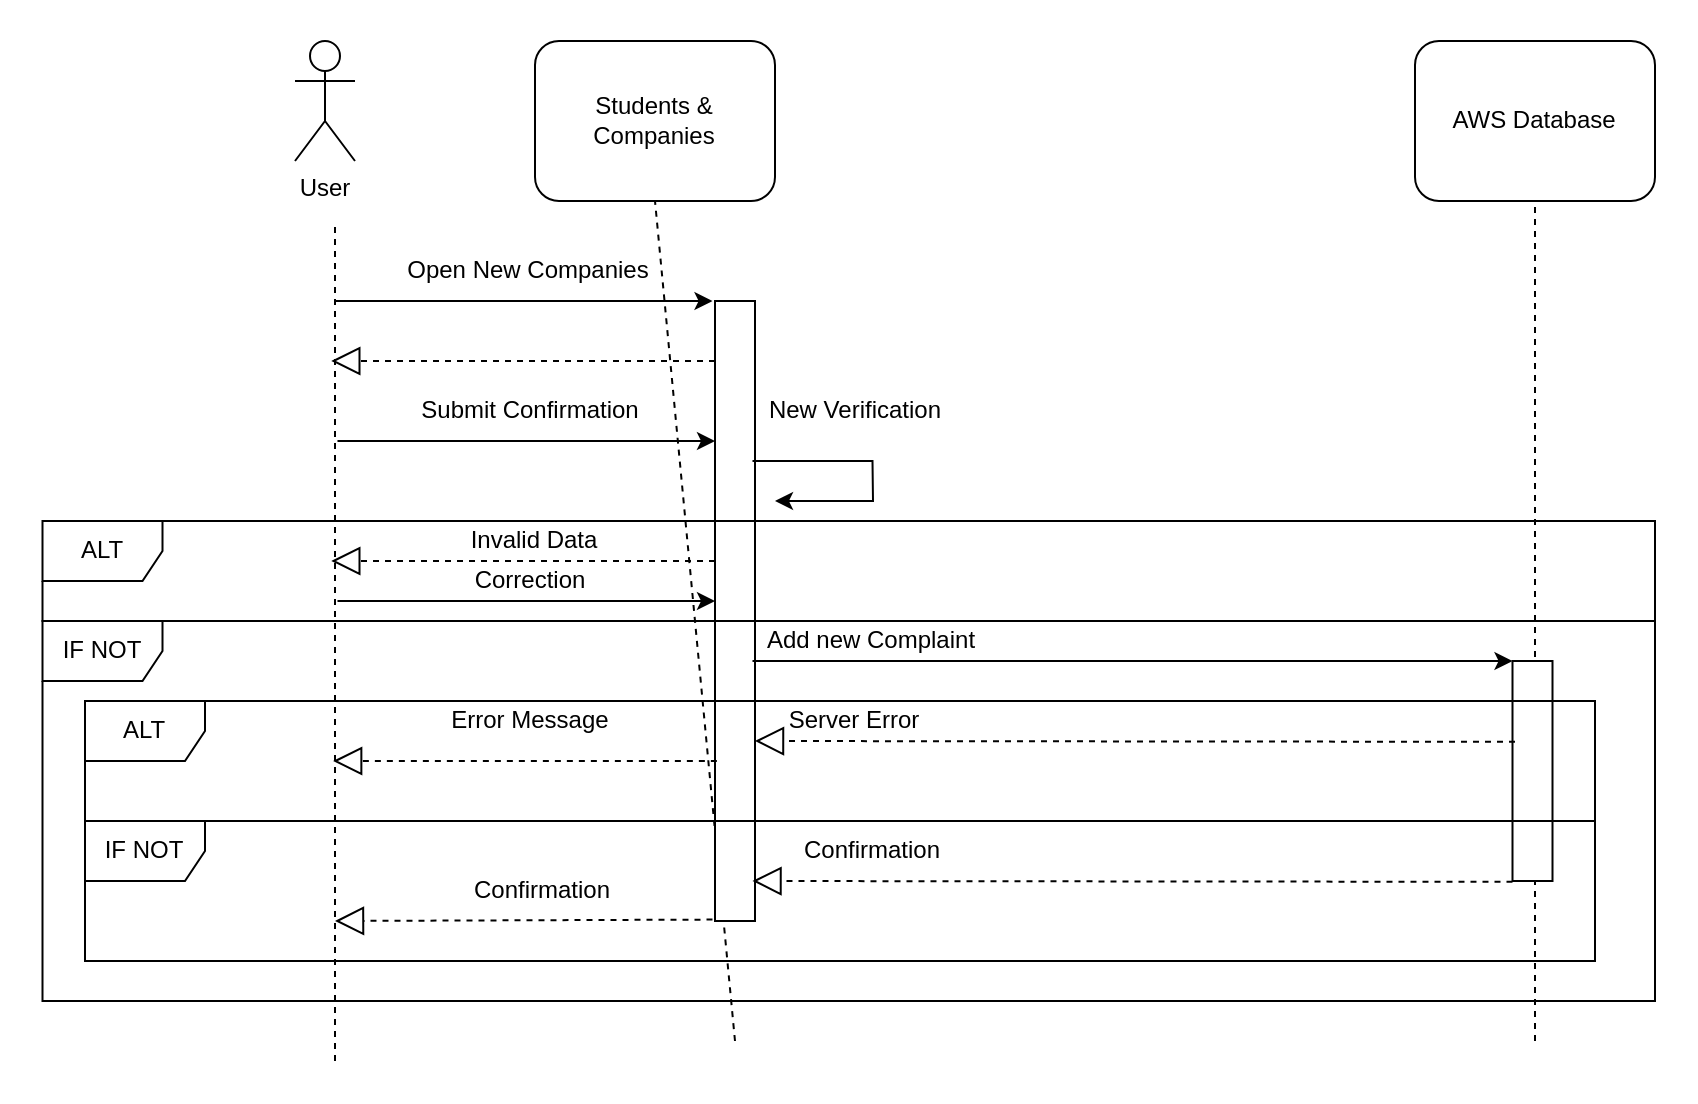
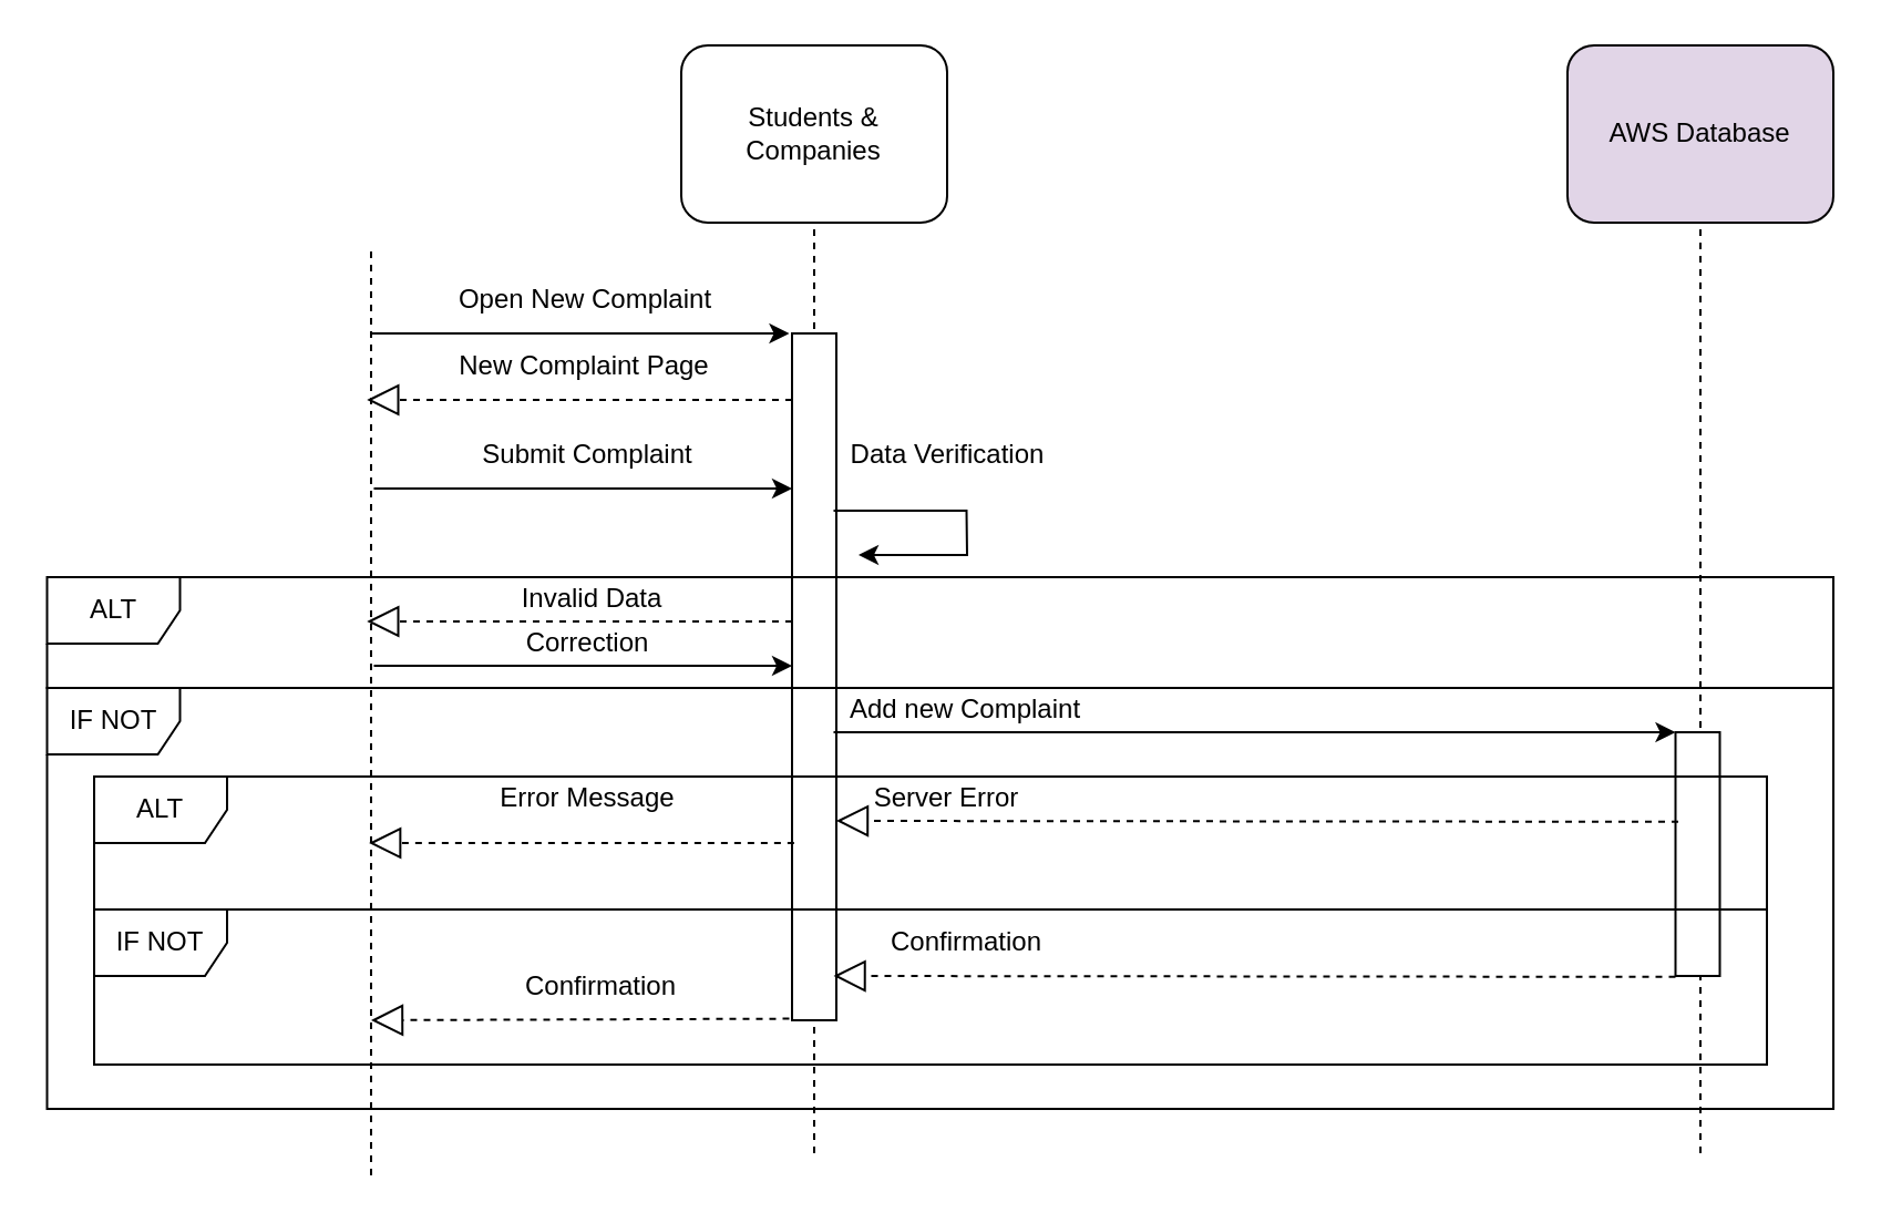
  <mxCell id="0" />
  <mxCell id="1" parent="0" />
- <mxCell id="2" value="&lt;div&gt;User&lt;/div&gt;" style="shape=umlActor;verticalLabelPosition=bottom;verticalAlign=top;html=1;outlineConnect=0;" parent="1" vertex="1"><mxGeometry x="147" y="20" width="30" height="60" as="geometry" /></mxCell>
- <mxCell id="3" value="&lt;div&gt;Students &amp;amp; Companies&lt;/div&gt;" style="rounded=1;whiteSpace=wrap;html=1;" parent="1" vertex="1"><mxGeometry x="267" y="20" width="120" height="80" as="geometry" /></mxCell>
- <mxCell id="4" value="AWS Database" style="rounded=1;whiteSpace=wrap;html=1;" parent="1" vertex="1"><mxGeometry x="707" y="20" width="120" height="80" as="geometry" /></mxCell>
+ <mxCell id="3" value="&lt;div&gt;Students &amp;amp; Companies&lt;/div&gt;" style="rounded=1;whiteSpace=wrap;html=1;" parent="1" vertex="1"><mxGeometry x="307" y="20" width="120" height="80" as="geometry" /></mxCell>
+ <mxCell id="4" value="AWS Database" style="rounded=1;whiteSpace=wrap;html=1;fillColor=#e1d5e7;" parent="1" vertex="1"><mxGeometry x="707" y="20" width="120" height="80" as="geometry" /></mxCell>
  <mxCell id="5" value="" style="endArrow=none;dashed=1;html=1;rounded=0;" parent="1" edge="1"><mxGeometry width="50" height="50" relative="1" as="geometry"><mxPoint x="167" y="530" as="sourcePoint" /><mxPoint x="167" y="110" as="targetPoint" /></mxGeometry></mxCell>
  <mxCell id="6" value="" style="endArrow=none;dashed=1;html=1;rounded=0;entryX=0.5;entryY=1;entryDx=0;entryDy=0;" parent="1" target="4" edge="1"><mxGeometry width="50" height="50" relative="1" as="geometry"><mxPoint x="767" y="520" as="sourcePoint" /><mxPoint x="766" y="380" as="targetPoint" /></mxGeometry></mxCell>
  <mxCell id="7" value="" style="endArrow=none;dashed=1;html=1;rounded=0;entryX=0.5;entryY=1;entryDx=0;entryDy=0;" parent="1" target="3" edge="1"><mxGeometry width="50" height="50" relative="1" as="geometry"><mxPoint x="367" y="520" as="sourcePoint" /><mxPoint x="367" y="420" as="targetPoint" /></mxGeometry></mxCell>
  <mxCell id="8" value="" style="rounded=0;whiteSpace=wrap;html=1;" parent="1" vertex="1"><mxGeometry x="357" y="150" width="20" height="310" as="geometry" /></mxCell>
  <mxCell id="9" value="" style="rounded=0;whiteSpace=wrap;html=1;" parent="1" vertex="1"><mxGeometry x="755.75" y="330" width="20" height="110" as="geometry" /></mxCell>
  <mxCell id="10" value="" style="endArrow=classic;html=1;rounded=0;entryX=0;entryY=0;entryDx=0;entryDy=0;" parent="1" edge="1"><mxGeometry width="50" height="50" relative="1" as="geometry"><mxPoint x="375.75" y="330" as="sourcePoint" /><mxPoint x="755.75" y="330" as="targetPoint" /></mxGeometry></mxCell>
  <mxCell id="11" value="" style="endArrow=block;dashed=1;endFill=0;endSize=12;html=1;rounded=0;" edge="1" parent="1"><mxGeometry width="160" relative="1" as="geometry"><mxPoint x="357.93" y="380" as="sourcePoint" /><mxPoint x="166.06" y="380" as="targetPoint" /></mxGeometry></mxCell>
  <mxCell id="12" value="Add new Complaint" style="text;html=1;align=center;verticalAlign=middle;whiteSpace=wrap;rounded=0;" vertex="1" parent="1"><mxGeometry x="348.25" y="310" width="175" height="20" as="geometry" /></mxCell>
  <mxCell id="13" value="ALT" style="shape=umlFrame;whiteSpace=wrap;html=1;pointerEvents=0;" vertex="1" parent="1"><mxGeometry x="42" y="350" width="755" height="60" as="geometry" /></mxCell>
  <mxCell id="14" value="" style="endArrow=block;dashed=1;endFill=0;endSize=12;html=1;rounded=0;" edge="1" parent="1"><mxGeometry width="160" relative="1" as="geometry"><mxPoint x="757" y="370.41" as="sourcePoint" /><mxPoint x="377" y="370" as="targetPoint" /></mxGeometry></mxCell>
  <mxCell id="15" value="Server Error" style="text;html=1;align=center;verticalAlign=middle;whiteSpace=wrap;rounded=0;" vertex="1" parent="1"><mxGeometry x="377" y="350" width="100" height="20" as="geometry" /></mxCell>
  <mxCell id="16" value="Error Message" style="text;html=1;align=center;verticalAlign=middle;whiteSpace=wrap;rounded=0;" vertex="1" parent="1"><mxGeometry x="215.13" y="345" width="100" height="30" as="geometry" /></mxCell>
  <mxCell id="17" value="IF NOT" style="shape=umlFrame;whiteSpace=wrap;html=1;pointerEvents=0;" vertex="1" parent="1"><mxGeometry x="42" y="410" width="755" height="70" as="geometry" /></mxCell>
  <mxCell id="18" value="" style="endArrow=block;dashed=1;endFill=0;endSize=12;html=1;rounded=0;" edge="1" parent="1"><mxGeometry width="160" relative="1" as="geometry"><mxPoint x="755.75" y="440.41" as="sourcePoint" /><mxPoint x="375.75" y="440" as="targetPoint" /></mxGeometry></mxCell>
  <mxCell id="19" value="Confirmation" style="text;html=1;align=center;verticalAlign=middle;whiteSpace=wrap;rounded=0;" vertex="1" parent="1"><mxGeometry x="385.75" y="410" width="100" height="30" as="geometry" /></mxCell>
  <mxCell id="20" value="" style="endArrow=block;dashed=1;endFill=0;endSize=12;html=1;rounded=0;" edge="1" parent="1"><mxGeometry width="160" relative="1" as="geometry"><mxPoint x="355.75" y="459.29" as="sourcePoint" /><mxPoint x="167" y="460" as="targetPoint" /></mxGeometry></mxCell>
  <mxCell id="21" value="Confirmation" style="text;html=1;align=center;verticalAlign=middle;whiteSpace=wrap;rounded=0;" vertex="1" parent="1"><mxGeometry x="220.75" y="430" width="100" height="30" as="geometry" /></mxCell>
  <mxCell id="22" value="" style="endArrow=classic;html=1;rounded=0;" edge="1" parent="1"><mxGeometry width="50" height="50" relative="1" as="geometry"><mxPoint x="167" y="150" as="sourcePoint" /><mxPoint x="355.76" y="150" as="targetPoint" /></mxGeometry></mxCell>
- <mxCell id="23" value="Open New Companies" style="text;html=1;align=center;verticalAlign=middle;whiteSpace=wrap;rounded=0;" vertex="1" parent="1"><mxGeometry x="173.88" y="120" width="180" height="30" as="geometry" /></mxCell>
+ <mxCell id="23" value="Open New Complaint" style="text;html=1;align=center;verticalAlign=middle;whiteSpace=wrap;rounded=0;" vertex="1" parent="1"><mxGeometry x="173.88" y="120" width="180" height="30" as="geometry" /></mxCell>
  <mxCell id="24" value="" style="endArrow=block;dashed=1;endFill=0;endSize=12;html=1;rounded=0;" edge="1" parent="1"><mxGeometry width="160" relative="1" as="geometry"><mxPoint x="357" y="180" as="sourcePoint" /><mxPoint x="165.13" y="180" as="targetPoint" /></mxGeometry></mxCell>
+ <mxCell id="25" value="New Complaint Page" style="text;html=1;align=center;verticalAlign=middle;whiteSpace=wrap;rounded=0;" vertex="1" parent="1"><mxGeometry x="202.48" y="150" width="122.8" height="30" as="geometry" /></mxCell>
  <mxCell id="26" value="" style="endArrow=classic;html=1;rounded=0;" edge="1" parent="1"><mxGeometry width="50" height="50" relative="1" as="geometry"><mxPoint x="168.24" y="220" as="sourcePoint" /><mxPoint x="357" y="220" as="targetPoint" /></mxGeometry></mxCell>
- <mxCell id="27" value="Submit Confirmation" style="text;html=1;align=center;verticalAlign=middle;whiteSpace=wrap;rounded=0;" vertex="1" parent="1"><mxGeometry x="175.12" y="190" width="180" height="30" as="geometry" /></mxCell>
+ <mxCell id="27" value="Submit Complaint" style="text;html=1;align=center;verticalAlign=middle;whiteSpace=wrap;rounded=0;" vertex="1" parent="1"><mxGeometry x="175.12" y="190" width="180" height="30" as="geometry" /></mxCell>
  <mxCell id="28" value="" style="endArrow=classic;html=1;rounded=0;" edge="1" parent="1"><mxGeometry width="50" height="50" relative="1" as="geometry"><mxPoint x="375.75" y="230" as="sourcePoint" /><mxPoint x="387" y="250" as="targetPoint" /><Array as="points"><mxPoint x="435.75" y="230" /><mxPoint x="436" y="250" /></Array></mxGeometry></mxCell>
- <mxCell id="29" value="New Verification" style="text;html=1;align=center;verticalAlign=middle;whiteSpace=wrap;rounded=0;" vertex="1" parent="1"><mxGeometry x="377" y="190" width="101.25" height="30" as="geometry" /></mxCell>
+ <mxCell id="29" value="Data Verification" style="text;html=1;align=center;verticalAlign=middle;whiteSpace=wrap;rounded=0;" vertex="1" parent="1"><mxGeometry x="377" y="190" width="101.25" height="30" as="geometry" /></mxCell>
  <mxCell id="30" value="" style="endArrow=block;dashed=1;endFill=0;endSize=12;html=1;rounded=0;" edge="1" parent="1"><mxGeometry width="160" relative="1" as="geometry"><mxPoint x="357" y="280" as="sourcePoint" /><mxPoint x="165.13" y="280" as="targetPoint" /></mxGeometry></mxCell>
  <mxCell id="31" value="" style="endArrow=classic;html=1;rounded=0;" edge="1" parent="1"><mxGeometry width="50" height="50" relative="1" as="geometry"><mxPoint x="168.24" y="300" as="sourcePoint" /><mxPoint x="357" y="300" as="targetPoint" /></mxGeometry></mxCell>
  <mxCell id="32" value="Correction" style="text;html=1;align=center;verticalAlign=middle;whiteSpace=wrap;rounded=0;" vertex="1" parent="1"><mxGeometry x="175.12" y="280" width="180" height="20" as="geometry" /></mxCell>
  <mxCell id="33" value="Invalid Data" style="text;html=1;align=center;verticalAlign=middle;whiteSpace=wrap;rounded=0;" vertex="1" parent="1"><mxGeometry x="177" y="260" width="180" height="20" as="geometry" /></mxCell>
  <mxCell id="34" value="ALT" style="shape=umlFrame;whiteSpace=wrap;html=1;pointerEvents=0;" vertex="1" parent="1"><mxGeometry x="20.75" y="260" width="806.25" height="50" as="geometry" /></mxCell>
  <mxCell id="35" value="IF NOT" style="shape=umlFrame;whiteSpace=wrap;html=1;pointerEvents=0;" vertex="1" parent="1"><mxGeometry x="20.75" y="310" width="806.25" height="190" as="geometry" /></mxCell>
